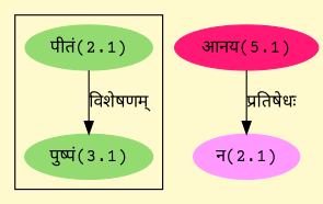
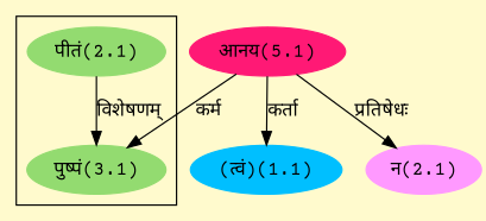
  digraph {
    bgcolor=lemonchiffon1
    compound=true
    fontname="Courier Prime"
    rankdir=BT
    node [color="#93DB70" fontname="Courier Prime" style=filled]
    edge [dir=back fontname="Courier Prime"]
    n1 [label="पीतं(2.1)"]
    n2 [label="पुष्पं(3.1)"]
    n3 [color="#FF1975" label="आनय(5.1)"]
+   n4 [color="#00BFFF" label="(त्वं)(1.1)"]
    n5 [color="#FF99FF" label="न(2.1)"]
    subgraph cluster_1 {
      n1
      n2
    }
    n2 -> n1 [label="विशेषणम्"]
+   n2 -> n3 [label="कर्म"]
+   n4 -> n3 [label="कर्ता"]
    n5 -> n3 [label="प्रतिषेधः"]
  }
